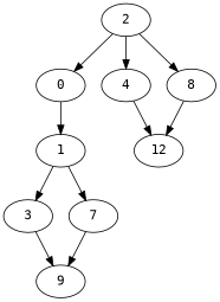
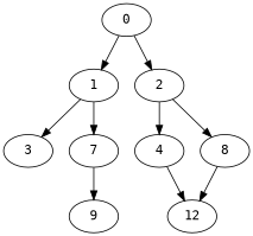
  digraph {
    fontname="DejaVu Sans Mono"
    ordering=in
    node [fontname="DejaVu Sans Mono"]
    edge [fontname="DejaVu Sans Mono"]
    0 [height=0.50 width=0.75]
    1 [height=0.50 width=0.75]
    2 [height=0.50 width=0.75]
    3 [height=0.50 width=0.75]
    7 [height=0.50 width=0.75]
    4 [height=0.50 width=0.75]
    8 [height=0.50 width=0.75]
    9 [height=0.50 width=0.75]
    n9 [height=0.50 label=12 width=0.75]
    0 -> 1
-   2 -> 0
+   0 -> 2
    1 -> 3
    1 -> 7
    2 -> 4
    2 -> 8
-   3 -> 9
    7 -> 9
    4 -> n9
    8 -> n9
  }
